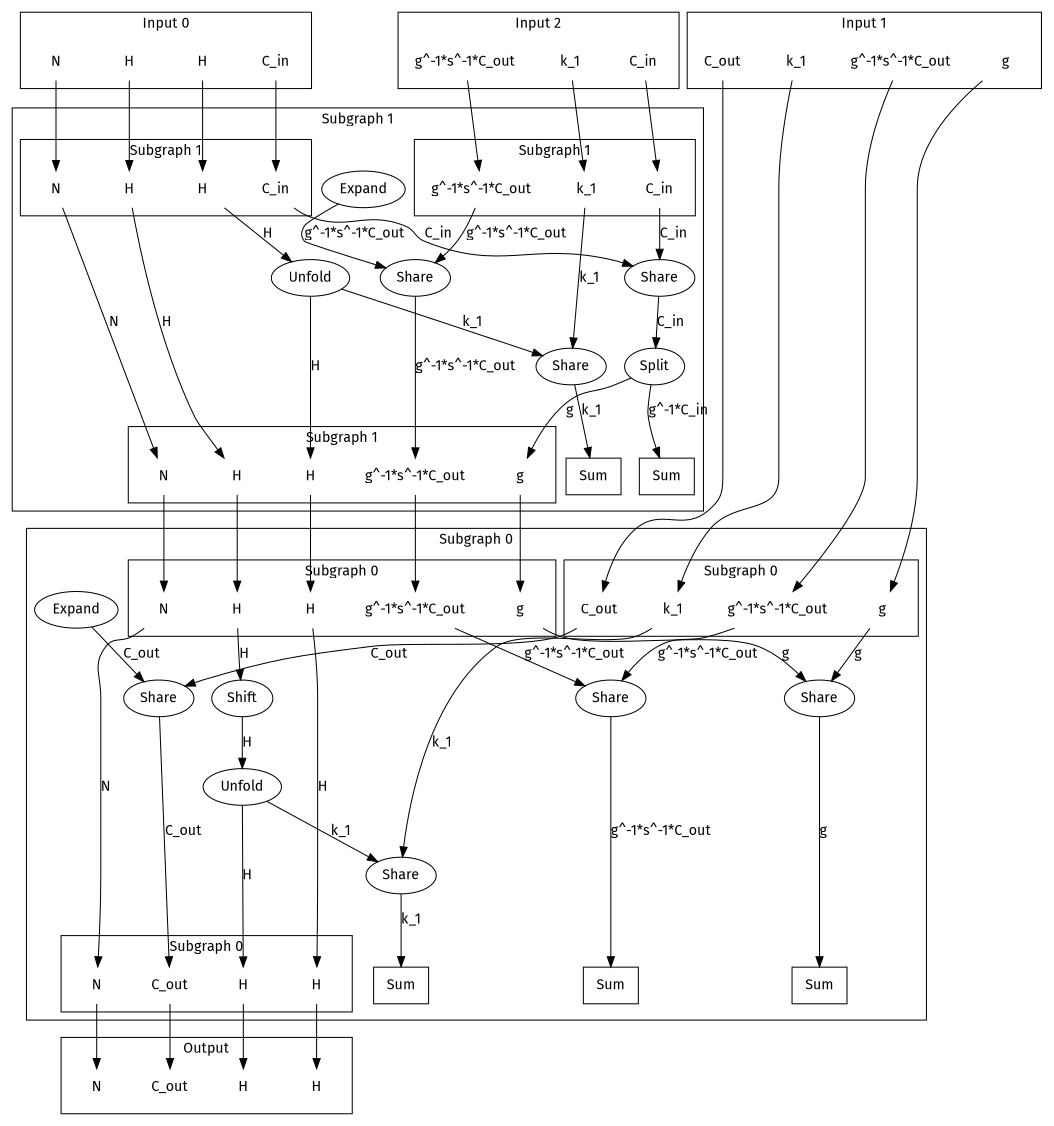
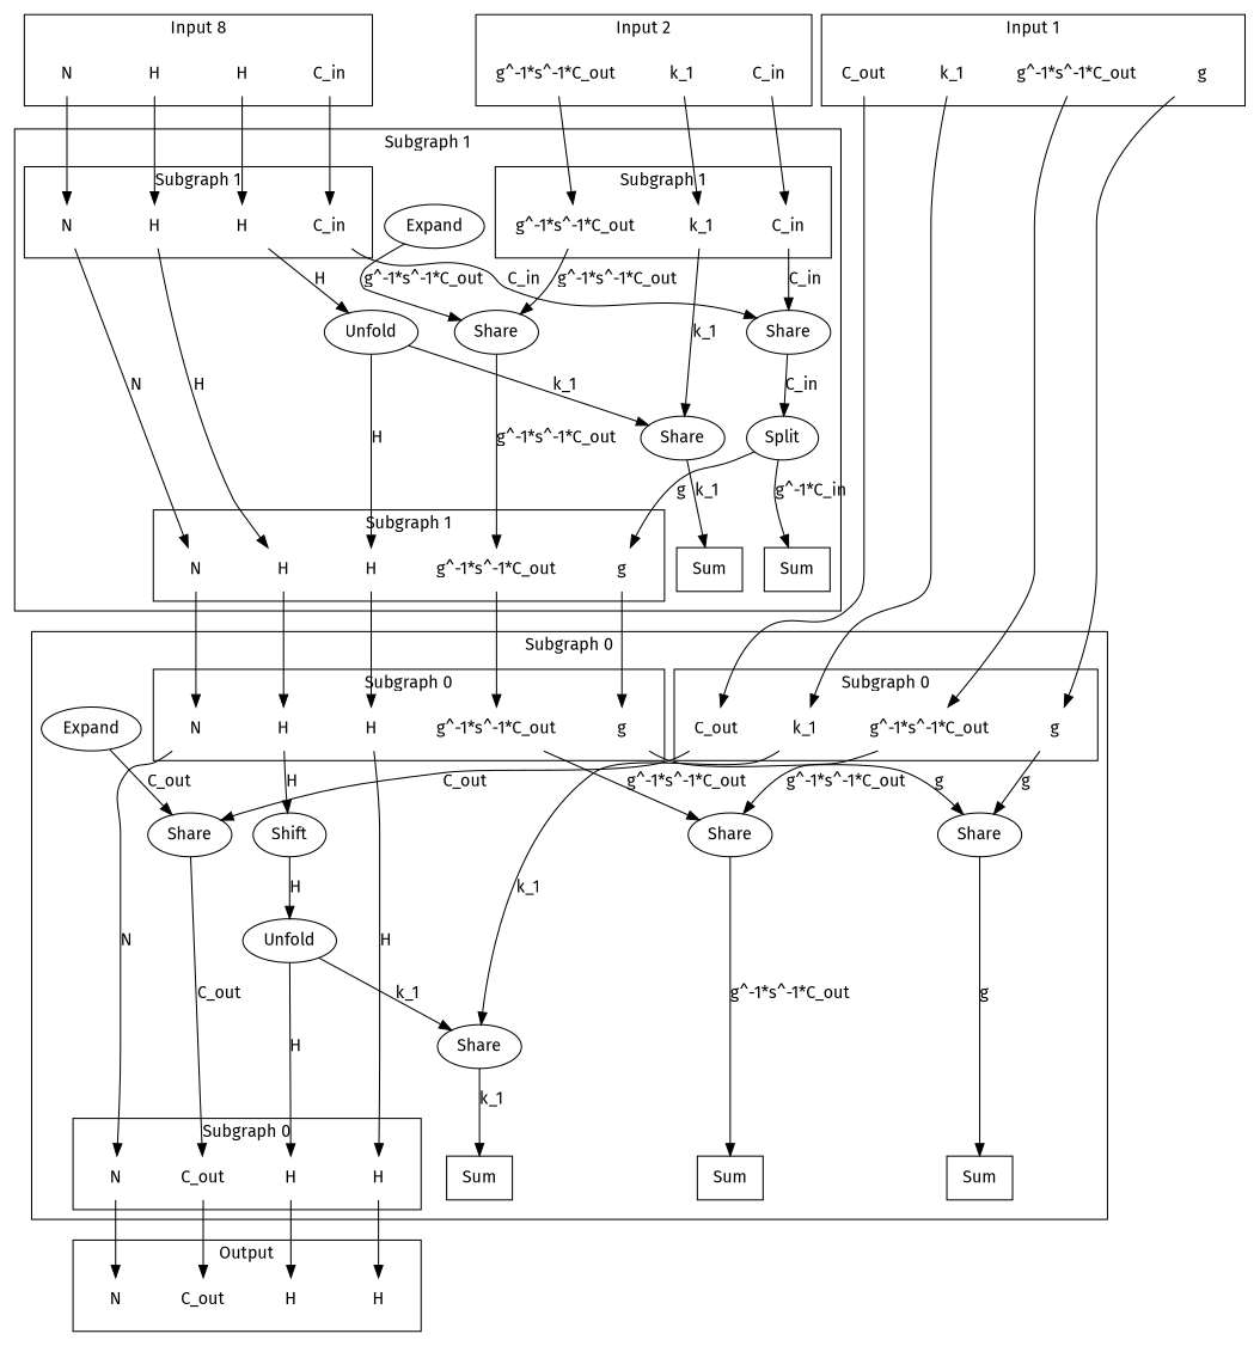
  digraph {
    newrank=true
    fontname="Fira Sans"
    node [shape=none fontname="Fira Sans"]
    edge [fontname="Fira Sans"]
    n1 [label=N]
    n2 [label=C_in]
    n3 [label=H]
    n4 [label=H]
    n5 [label=C_in]
    n6 [label=k_1]
    n7 [label="g^-1*s^-1*C_out"]
    n8 [label=C_out]
    n9 [label=g]
    n10 [label=k_1]
    n11 [label="g^-1*s^-1*C_out"]
    n12 [label=Sum shape=box]
    n13 [label=Sum shape=box]
    n14 [label=Sum shape=box]
    n15 [label=N]
    n16 [label=C_out]
    n17 [label=H]
    n18 [label=H]
    n19 [label=N]
    n20 [label=g]
    n21 [label=H]
    n22 [label=H]
    n23 [label="g^-1*s^-1*C_out"]
    n24 [label=C_out]
    n25 [label=g]
    n26 [label=k_1]
    n27 [label="g^-1*s^-1*C_out"]
    n28 [label=Share shape=""]
    n29 [label=Shift shape=""]
    n30 [label=Share shape=""]
    n31 [label=Share shape=""]
    n32 [label=Share shape=""]
    n33 [label=Expand shape=""]
    n34 [label=Unfold shape=""]
    n35 [label=Sum shape=box]
    n36 [label=Sum shape=box]
    n37 [label=N]
    n38 [label=g]
    n39 [label=H]
    n40 [label=H]
    n41 [label="g^-1*s^-1*C_out"]
    n42 [label=N]
    n43 [label=C_in]
    n44 [label=H]
    n45 [label=H]
    n46 [label=C_in]
    n47 [label=k_1]
    n48 [label="g^-1*s^-1*C_out"]
    n49 [label=Share shape=""]
    n50 [label=Unfold shape=""]
    n51 [label=Share shape=""]
    n52 [label=Share shape=""]
    n53 [label=Split shape=""]
    n54 [label=Expand shape=""]
    n55 [label=N]
    n56 [label=C_out]
    n57 [label=H]
    n58 [label=H]
    subgraph sub_1 {
      rank=same
      n1
      n2
      n3
      n4
      n5
      n6
      n7
      n8
      n9
      n10
      n11
    }
    subgraph cluster_2 {
      label="Subgraph 0"
      n28
      n29
      n30
      n31
      n32
      n33
      n34
      subgraph sub_3 {
        label="Subgraph 0"
        rank=same
        n12
        n13
        n14
        n15
        n16
        n17
        n18
      }
      subgraph sub_4 {
        label="Subgraph 0"
        rank=same
        n19
        n20
        n21
        n22
        n23
        n24
        n25
        n26
        n27
      }
      subgraph cluster_5 {
        n15
        n16
        n17
        n18
      }
      subgraph cluster_6 {
        n19
        n20
        n21
        n22
        n23
      }
      subgraph cluster_7 {
        n24
        n25
        n26
        n27
      }
    }
    subgraph cluster_8 {
      label="Subgraph 1"
      n49
      n50
      n51
      n52
      n53
      n54
      subgraph sub_9 {
        label="Subgraph 1"
        rank=same
        n35
        n36
        n37
        n38
        n39
        n40
        n41
      }
      subgraph sub_10 {
        label="Subgraph 1"
        rank=same
        n42
        n43
        n44
        n45
        n46
        n47
        n48
      }
      subgraph cluster_11 {
        n37
        n38
        n39
        n40
        n41
      }
      subgraph cluster_12 {
        n42
        n43
        n44
        n45
      }
      subgraph cluster_13 {
        n46
        n47
        n48
      }
    }
    subgraph cluster_14 {
-     label="Input 0"
+     label="Input 8"
      n1
      n2
      n3
      n4
    }
    subgraph cluster_15 {
      label="Input 2"
      n5
      n6
      n7
    }
    subgraph cluster_16 {
      label="Input 1"
      n8
      n9
      n10
      n11
    }
    subgraph cluster_17 {
      label=Output
      n55
      n56
      n57
      n58
    }
    n1 -> n42
    n2 -> n43
    n3 -> n44
    n4 -> n45
    n5 -> n46
    n6 -> n47
    n7 -> n48
    n8 -> n24
    n9 -> n25
    n10 -> n26
    n11 -> n27
    n15 -> n55
    n16 -> n56
    n17 -> n57
    n18 -> n58
    n19 -> n15 [label=N]
    n20 -> n28 [label=g]
    n21 -> n29 [label=H]
    n22 -> n18 [label=H]
    n23 -> n30 [label="g^-1*s^-1*C_out"]
    n24 -> n31 [label=C_out]
    n25 -> n28 [label=g]
    n26 -> n32 [label=k_1]
    n27 -> n30 [label="g^-1*s^-1*C_out"]
    n28 -> n12 [label=g]
    n29 -> n34 [label=H]
    n30 -> n14 [label="g^-1*s^-1*C_out"]
    n31 -> n16 [label=C_out]
    n32 -> n13 [label=k_1]
    n33 -> n31 [label=C_out]
    n34 -> n17 [label=H]
    n34 -> n32 [label=k_1]
    n37 -> n19
    n38 -> n20
    n39 -> n21
    n40 -> n22
    n41 -> n23
    n42 -> n37 [label=N]
    n43 -> n49 [label=C_in]
    n44 -> n39 [label=H]
    n45 -> n50 [label=H]
    n46 -> n49 [label=C_in]
    n47 -> n51 [label=k_1]
    n48 -> n52 [label="g^-1*s^-1*C_out"]
    n49 -> n53 [label=C_in]
    n50 -> n40 [label=H]
    n50 -> n51 [label=k_1]
    n51 -> n36 [label=k_1]
    n52 -> n41 [label="g^-1*s^-1*C_out"]
    n53 -> n35 [label="g^-1*C_in"]
    n53 -> n38 [label=g]
    n54 -> n52 [label="g^-1*s^-1*C_out"]
  }
